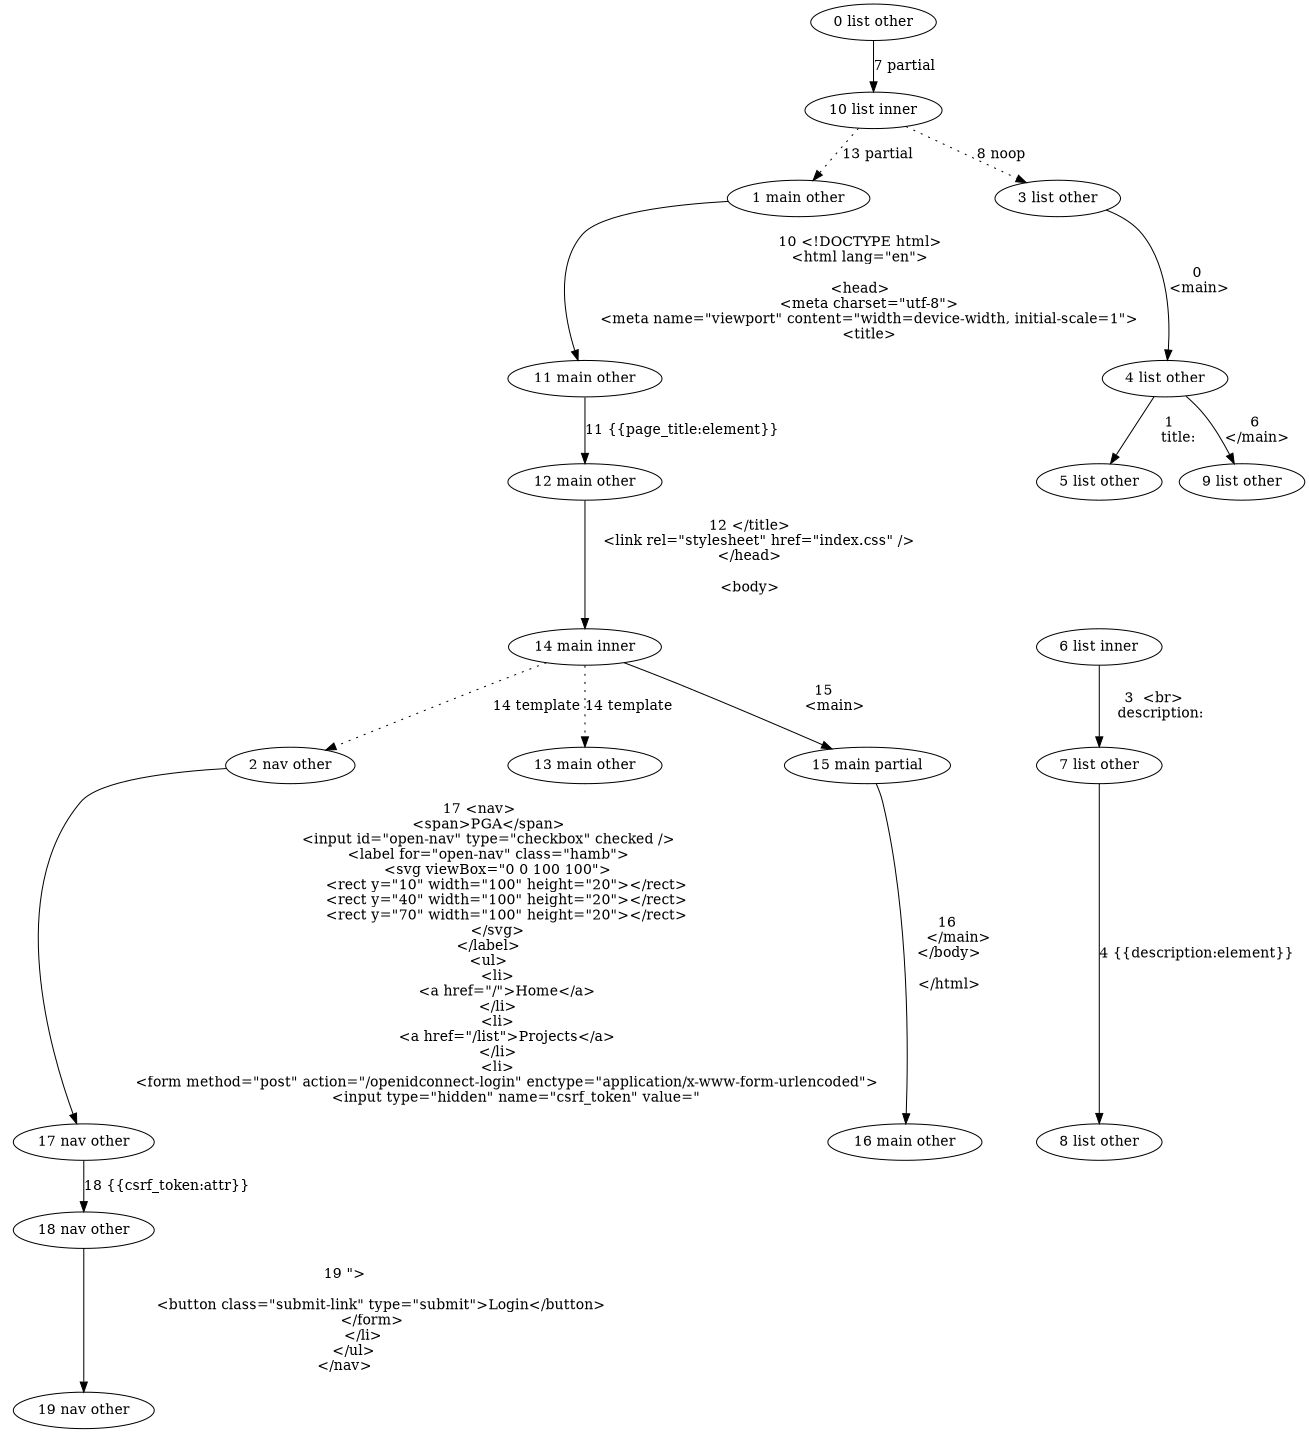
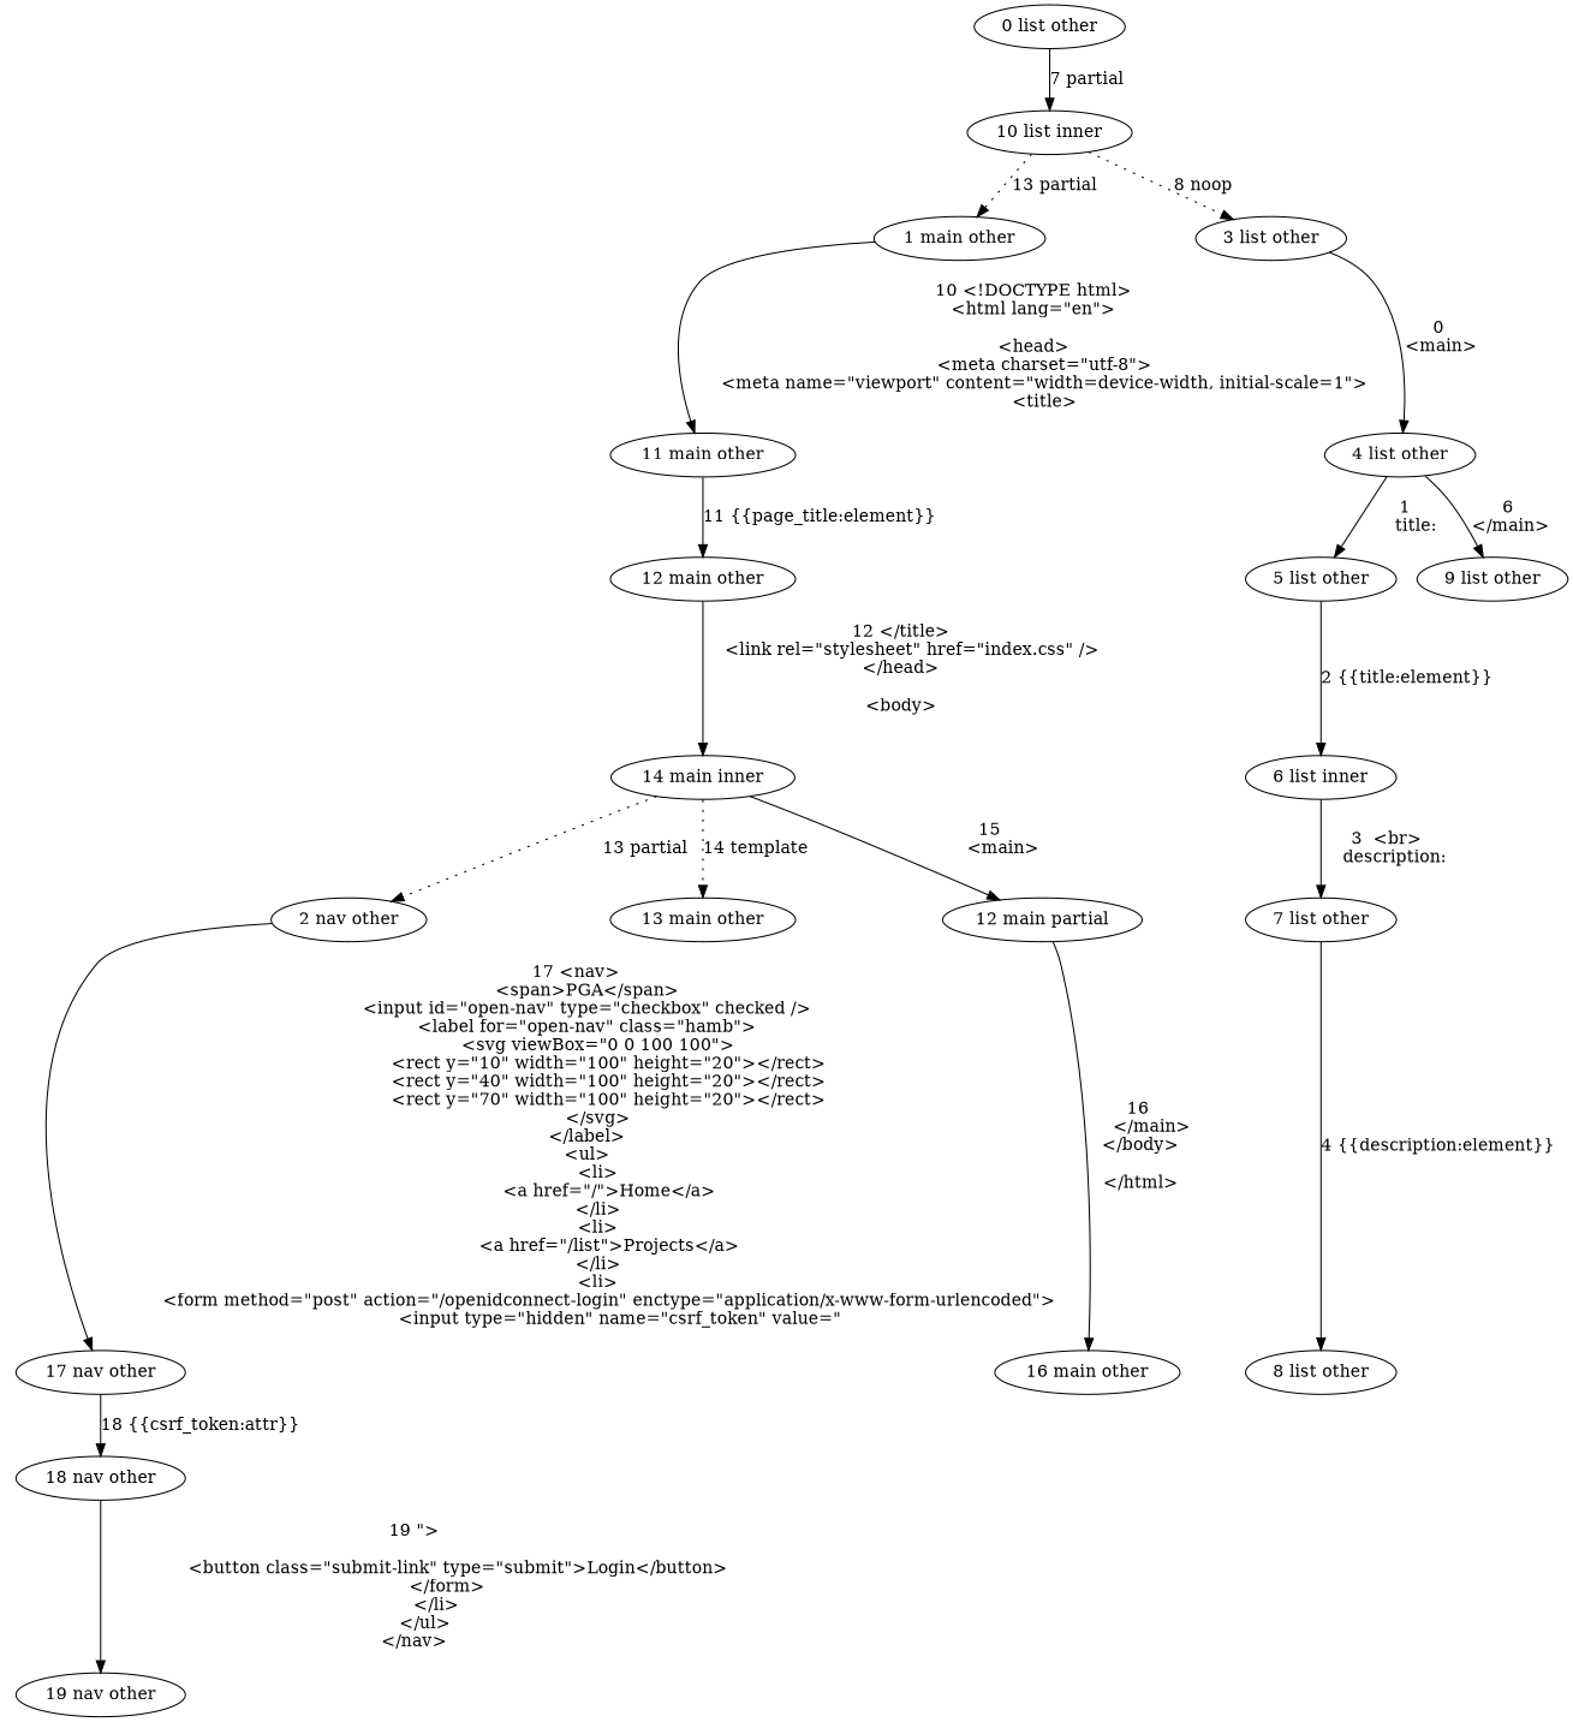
  digraph {
    n1 [label="0 list other"]
    n2 [label="10 list inner"]
    n3 [label="1 main other"]
    n4 [label="3 list other"]
    n5 [label="11 main other"]
    n6 [label="12 main other"]
    n7 [label="2 nav other"]
    n8 [label="17 nav other"]
    n9 [label="18 nav other"]
    n10 [label="4 list other"]
    n11 [label="5 list other"]
    n12 [label="9 list other"]
    n13 [label="6 list inner"]
    n14 [label="7 list other"]
    n15 [label="8 list other"]
    n16 [label="14 main inner"]
    n17 [label="13 main other"]
-   n18 [label="15 main partial"]
+   n18 [label="12 main partial"]
    n19 [label="16 main other"]
    n20 [label="19 nav other"]
    n1 -> n2 [label="7 partial"]
    n2 -> n3 [label="13 partial" style=dotted]
    n2 -> n4 [label="8 noop" style=dotted]
    n3 -> n5 [label="10 <!DOCTYPE html>\n<html lang=\"en\">\n\n<head>\n    <meta charset=\"utf-8\">\n    <meta name=\"viewport\" content=\"width=device-width, initial-scale=1\">\n    <title>"]
    n4 -> n10 [label="0 \n<main>\n    "]
    n5 -> n6 [label="11 {{page_title:element}}"]
    n6 -> n16 [label="12 </title>\n    <link rel=\"stylesheet\" href=\"index.css\" />\n</head>\n\n<body>\n    "]
    n7 -> n8 [label="17 <nav>\n    <span>PGA</span>\n    <input id=\"open-nav\" type=\"checkbox\" checked />\n    <label for=\"open-nav\" class=\"hamb\">\n        <svg viewBox=\"0 0 100 100\">\n            <rect y=\"10\" width=\"100\" height=\"20\"></rect>\n            <rect y=\"40\" width=\"100\" height=\"20\"></rect>\n            <rect y=\"70\" width=\"100\" height=\"20\"></rect>\n        </svg>\n    </label>\n    <ul>\n        <li>\n            <a href=\"/\">Home</a>\n        </li>\n        <li>\n            <a href=\"/list\">Projects</a>\n        </li>\n        <li>\n            <form method=\"post\" action=\"/openidconnect-login\" enctype=\"application/x-www-form-urlencoded\">\n                <input type=\"hidden\" name=\"csrf_token\" value=\""]
    n8 -> n9 [label="18 {{csrf_token:attr}}"]
    n9 -> n20 [label="19 \">\n\n                <button class=\"submit-link\" type=\"submit\">Login</button>\n            </form>\n        </li>\n    </ul>\n</nav>"]
    n10 -> n11 [label="1 \n    title: "]
    n10 -> n12 [label="6 \n</main>\n"]
+   n11 -> n13 [label="2 {{title:element}}"]
    n13 -> n14 [label="3  <br>\n    description: "]
    n14 -> n15 [label="4 {{description:element}}"]
-   n16 -> n7 [label="14 template" style=dotted]
+   n16 -> n7 [label="13 partial" style=dotted]
    n16 -> n17 [label="14 template" style=dotted]
    n16 -> n18 [label="15 \n    <main>\n        "]
    n18 -> n19 [label="16 \n    </main>\n</body>\n\n</html>"]
  }
